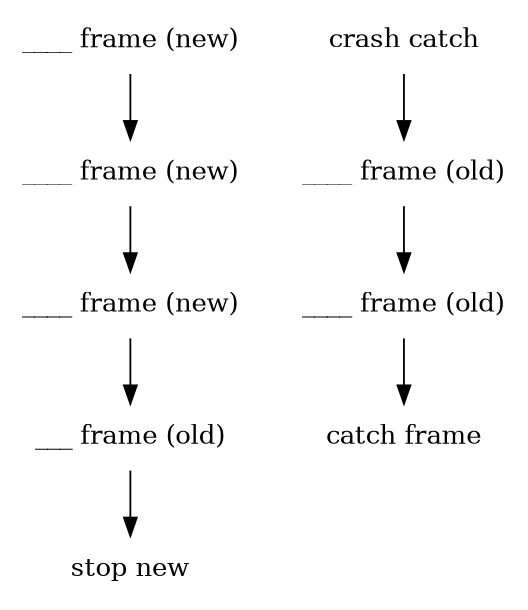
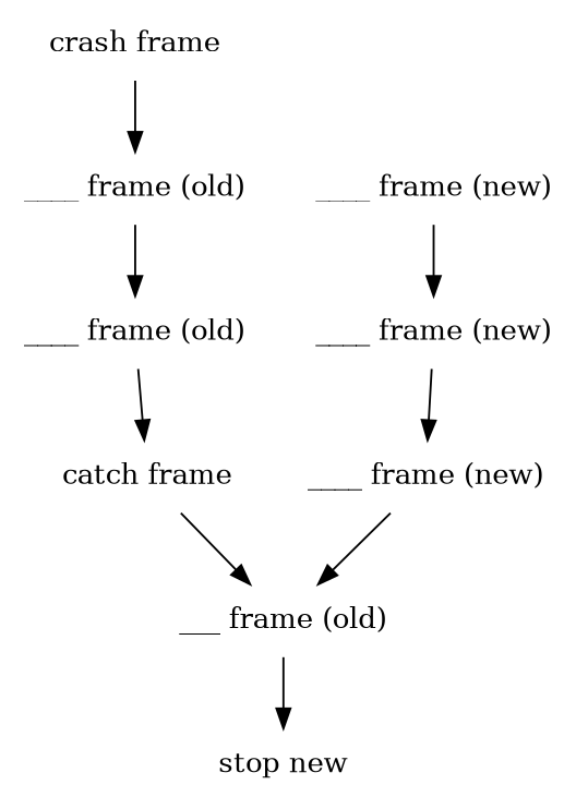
  digraph {
    rankdir=TD
    node [shape=plaintext]
    n1 [label="stop new"]
    n2 [label="___ frame (old)"]
    n3 [label="catch frame"]
-   n4 [label="crash catch"]
+   n4 [label="crash frame"]
    n5 [label="____ frame (old)"]
    n6 [label="____ frame (old)"]
    n7 [label="____ frame (new)"]
    n8 [label="____ frame (new)"]
    n9 [label="____ frame (new)"]
    n2 -> n1
+   n3 -> n2
    n4 -> n5
    n5 -> n6
    n6 -> n3
    n7 -> n8
    n8 -> n9
    n9 -> n2
  }
